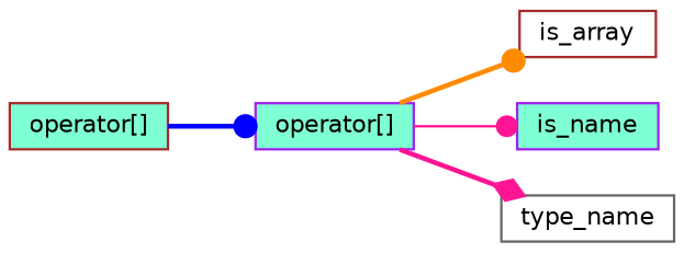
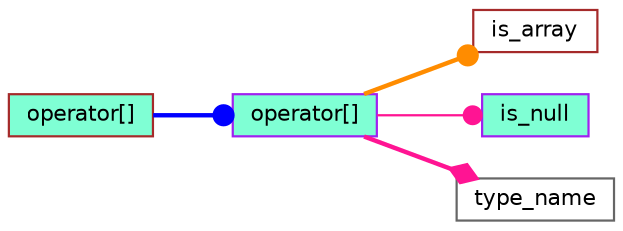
  digraph {
    rankdir=LR
    node [color=brown fillcolor=aquamarine fontname=Helvetica fontsize=10 shape=record style=filled]
    edge [color=deeppink fontname=Helvetica fontsize=10 labelfontname=Helvetica labelfontsize=10 style=bold arrowhead=dot]
    n1 [fontcolor=black height=0.2 label="operator[]" width=0.4]
    n2 [color=purple height=0.2 label="operator[]" width=0.4]
    n3 [fillcolor=white height=0.2 label=is_array width=0.4]
-   n4 [color=purple height=0.2 label=is_name width=0.4]
+   n4 [color=purple height=0.2 label=is_null width=0.4]
    n5 [color=gray40 fillcolor=white height=0.2 label=type_name width=0.4]
    n1 -> n2 [color=blue]
    n2 -> n3 [color=darkorange]
    n2 -> n4 [style=solid]
    n2 -> n5 [arrowhead=diamond]
  }
